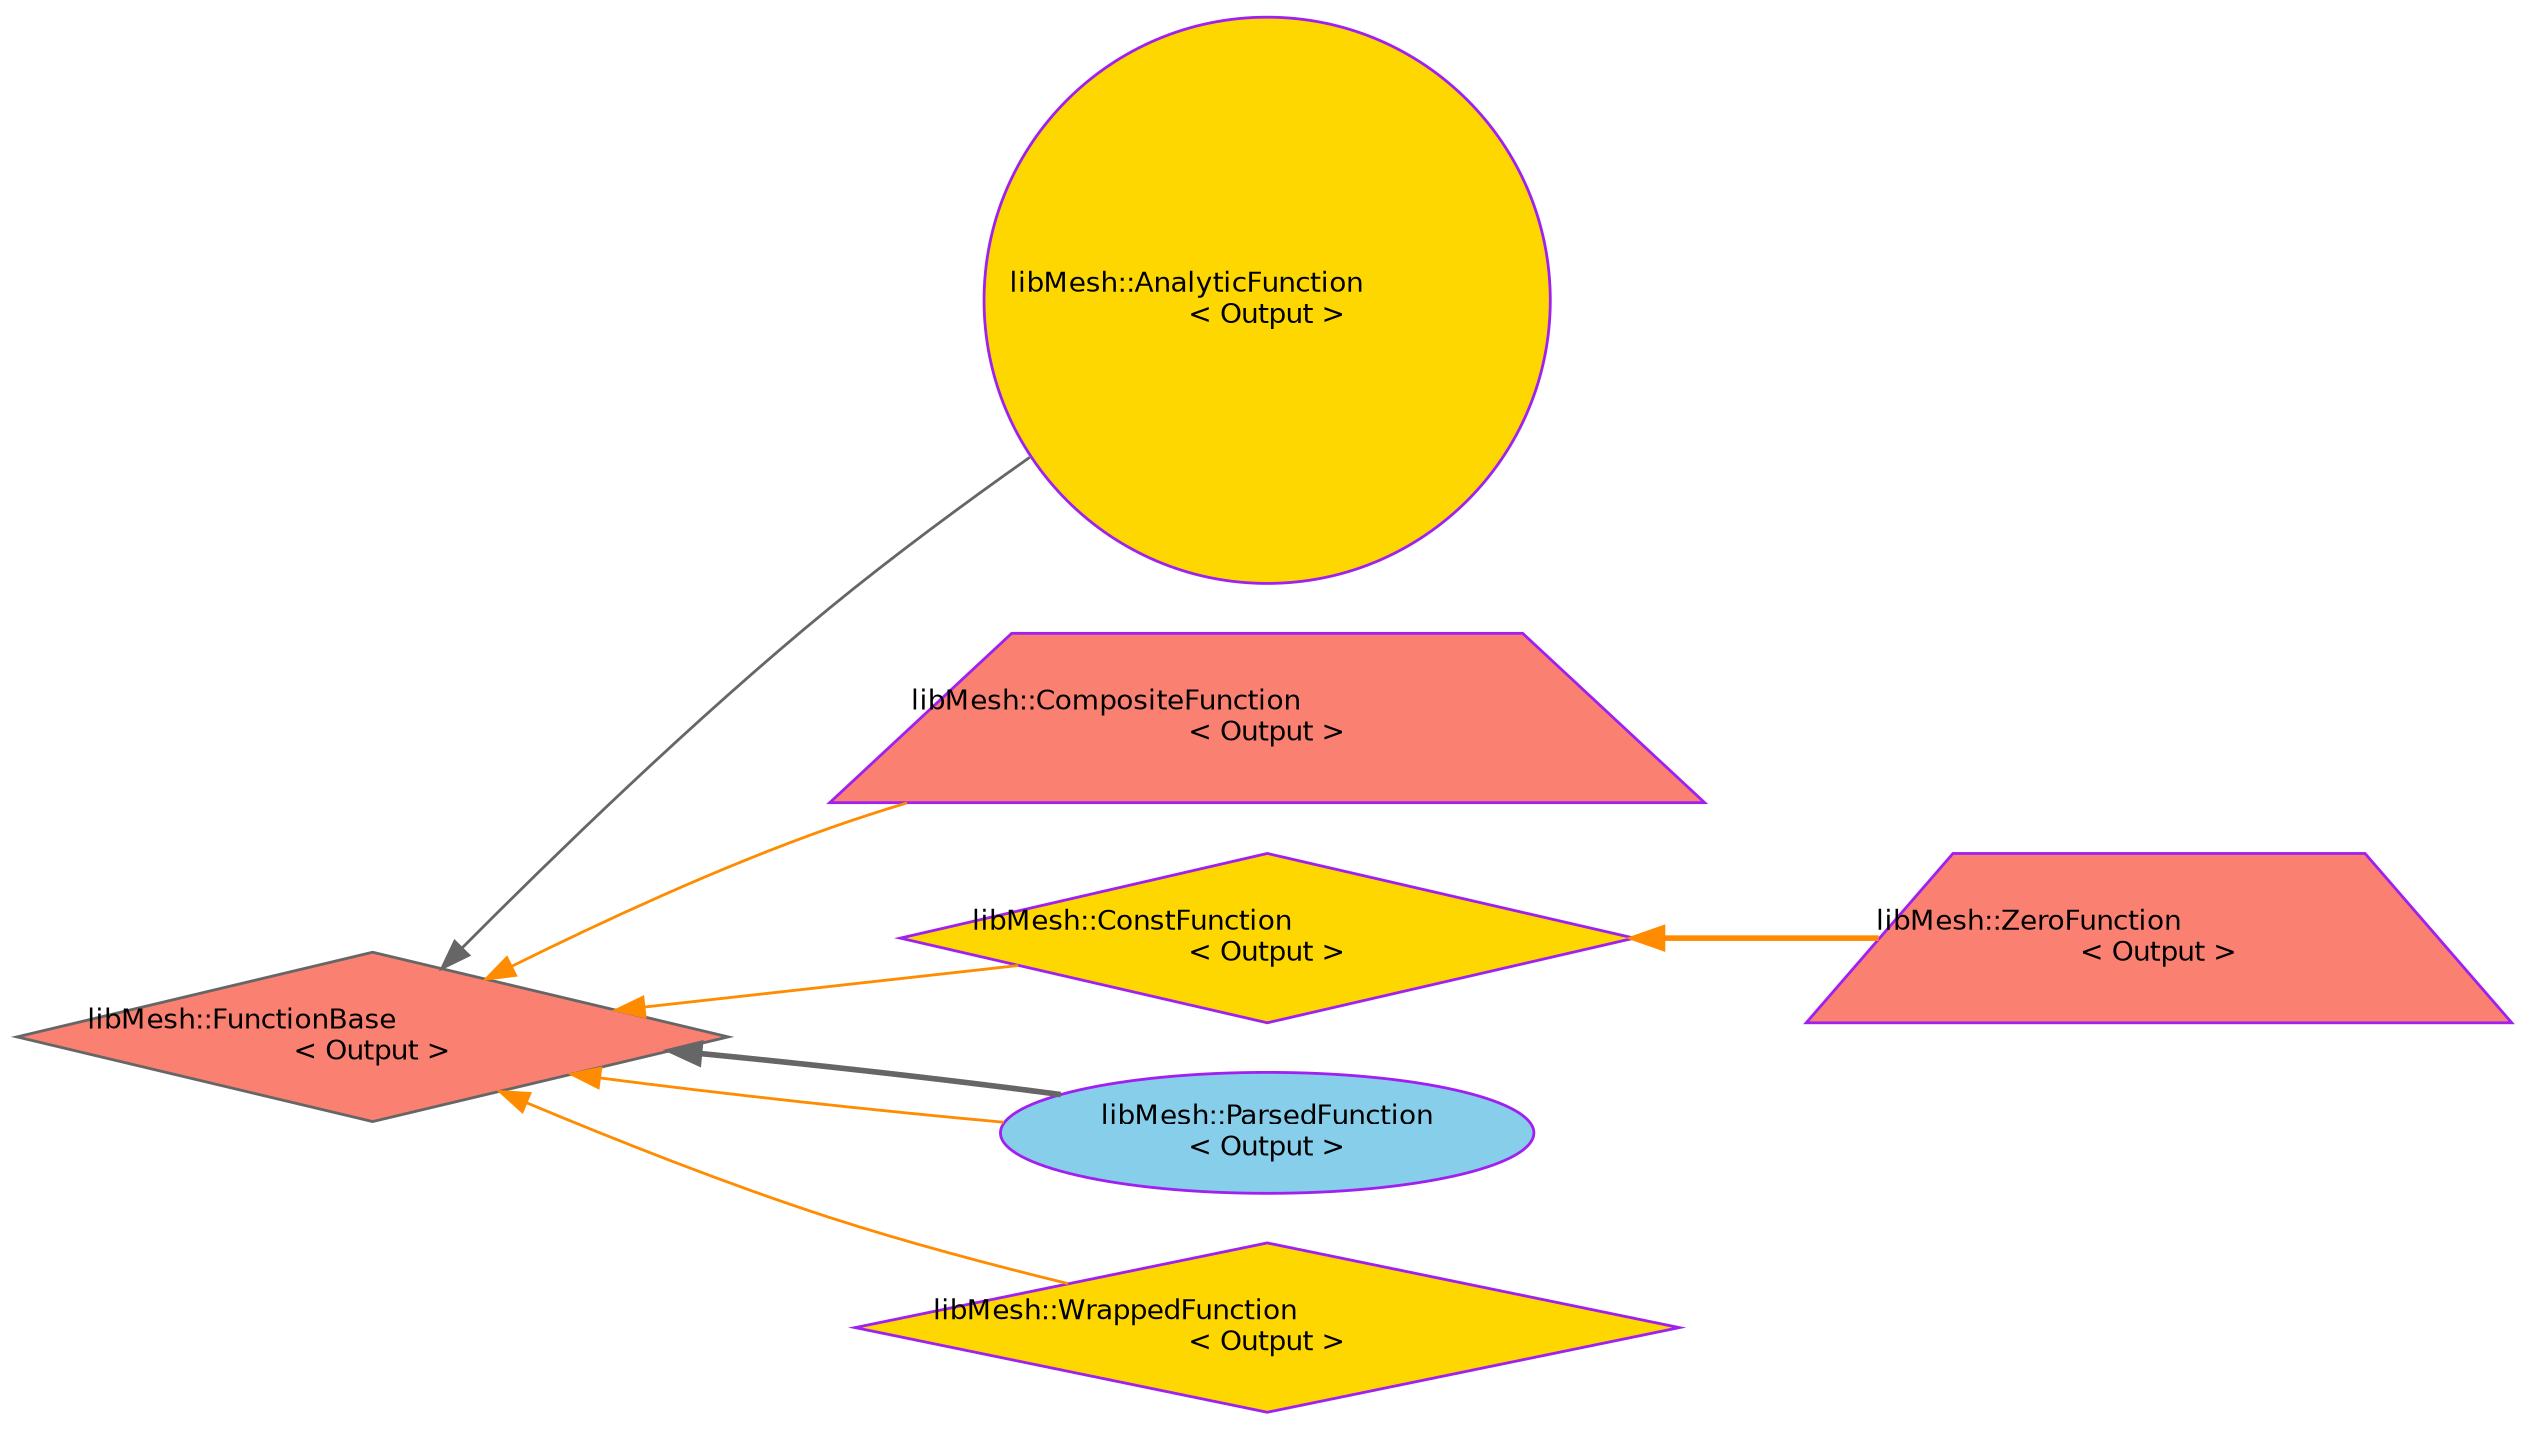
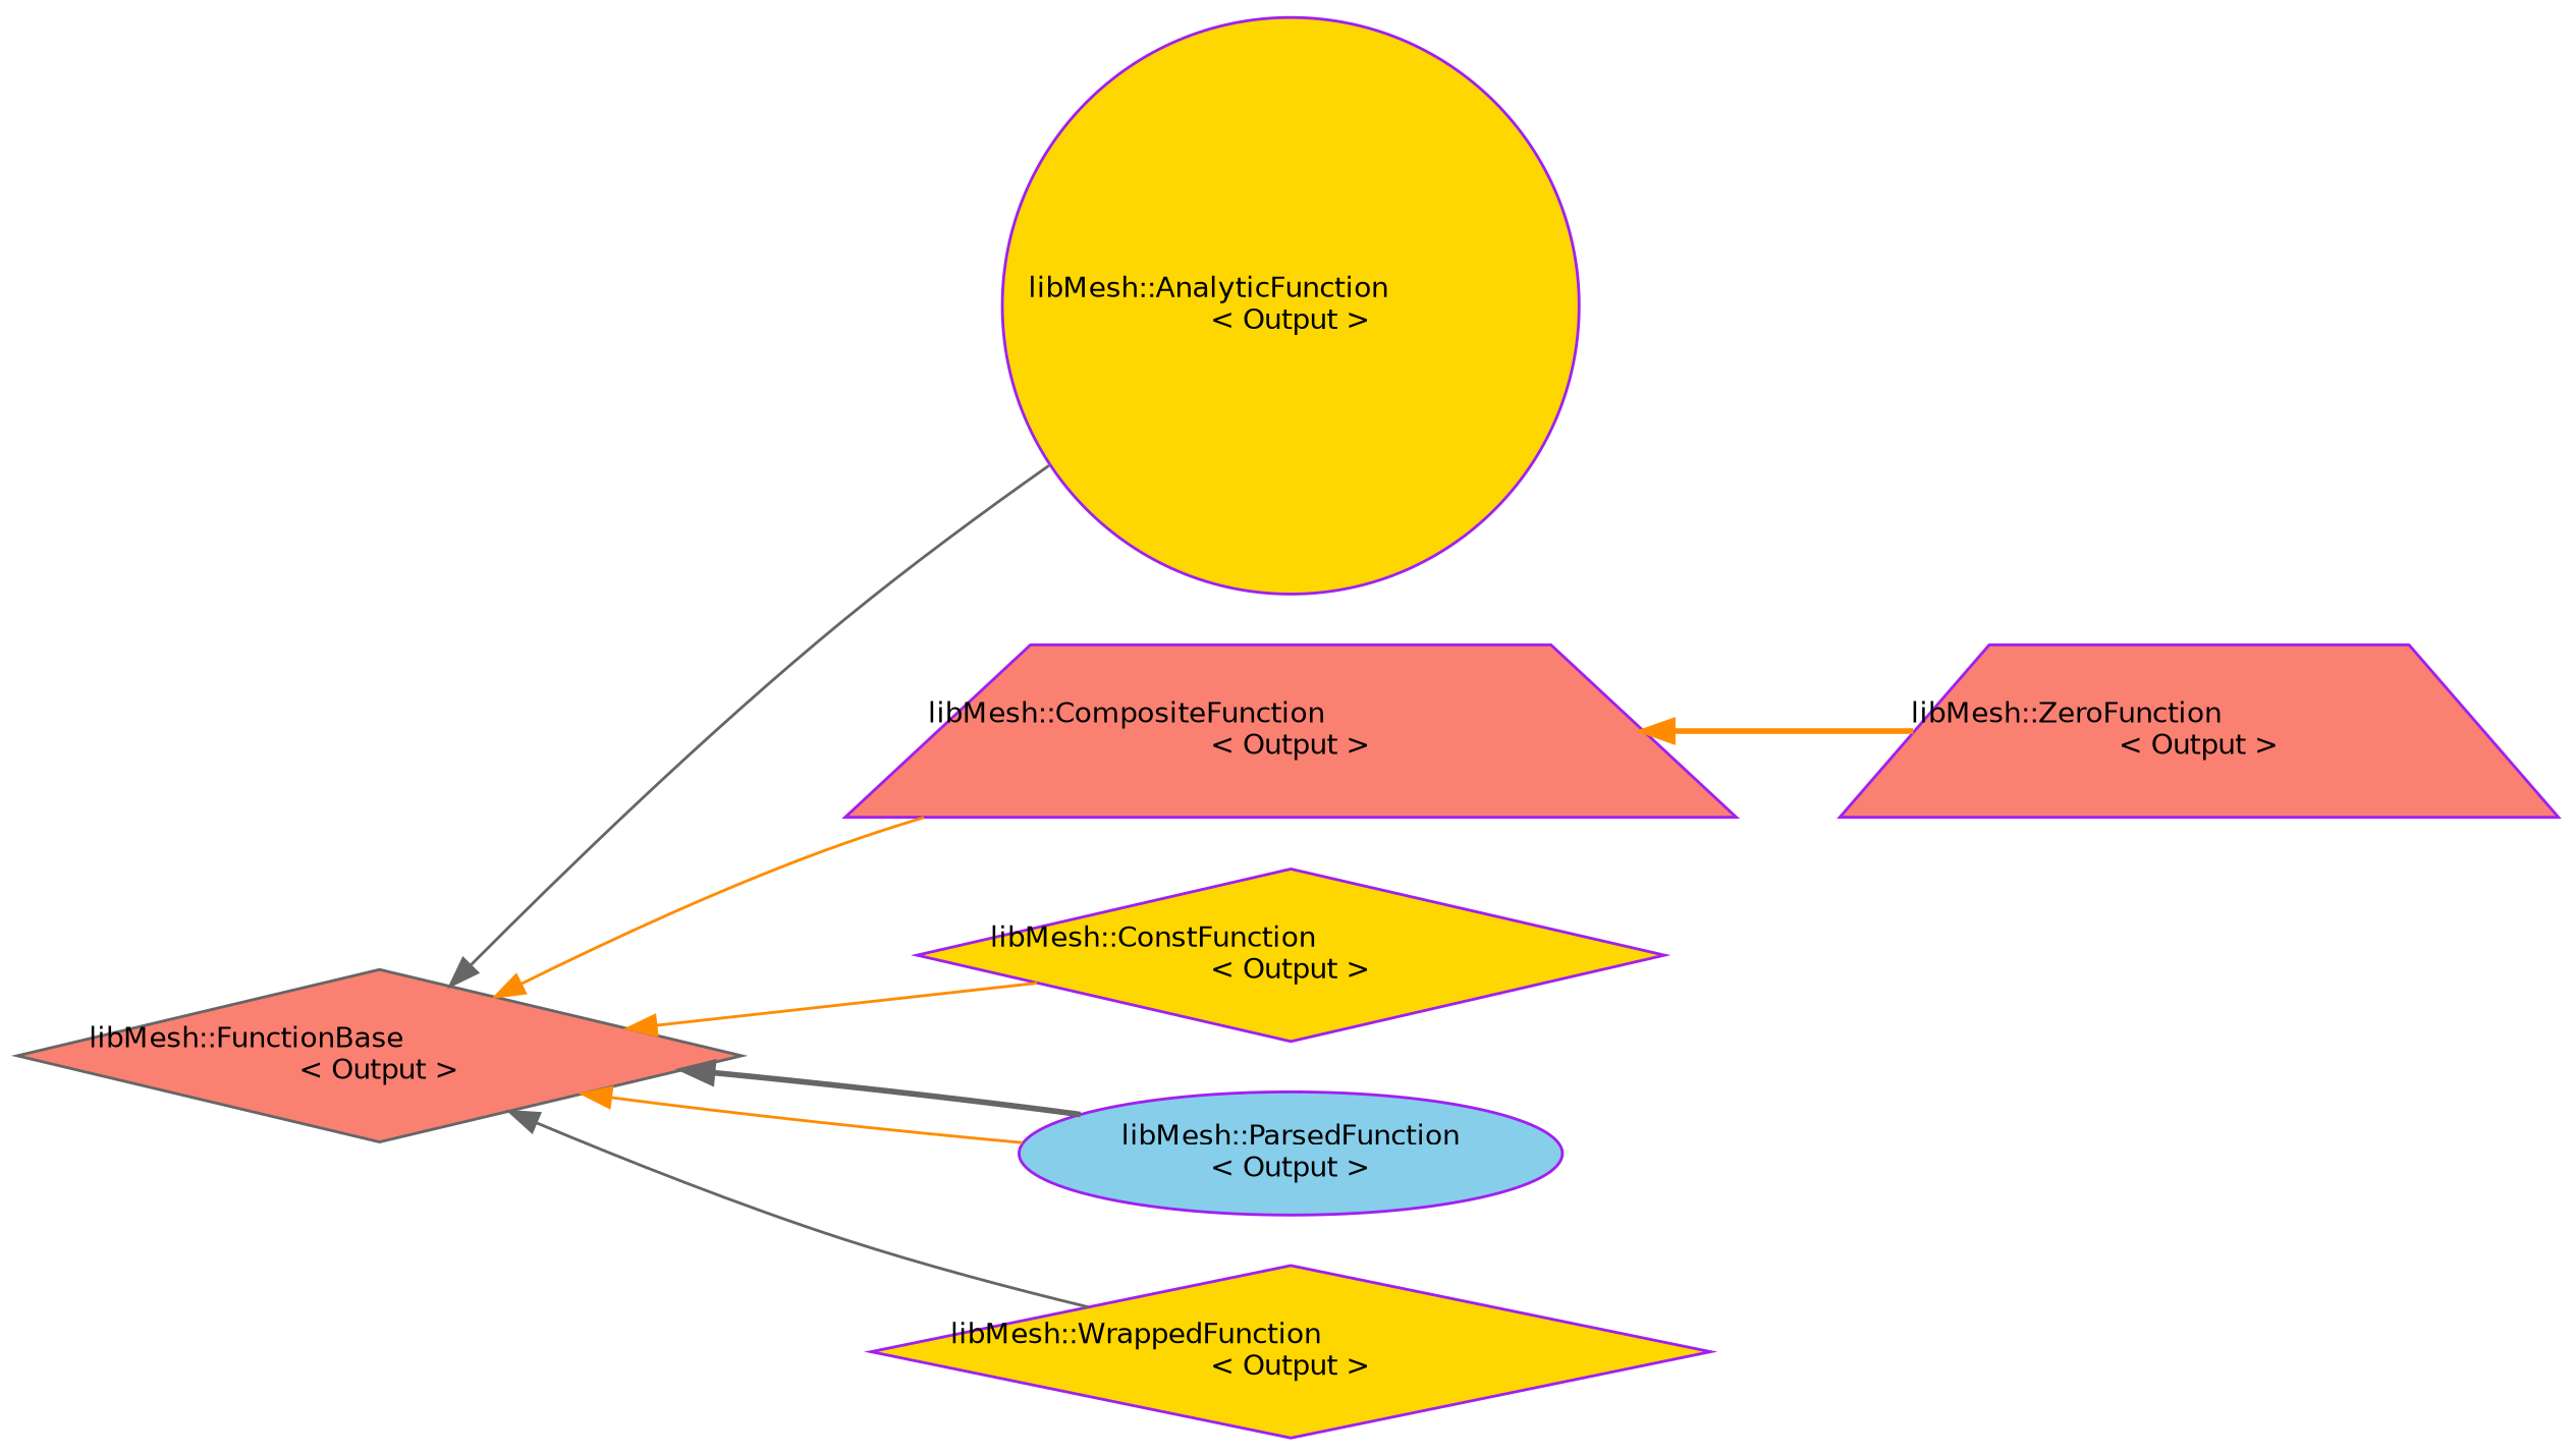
  digraph {
    rankdir=LR
    node [color=purple fillcolor=salmon fontname=Helvetica fontsize=10 shape=diamond style=filled]
    edge [color=darkorange dir=back fontname=Helvetica fontsize=10 labelfontname=Helvetica labelfontsize=10 style=solid]
    n1 [color=gray40 fontcolor=black height=0.2 label="libMesh::FunctionBase\l\< Output \>" width=0.4]
    n2 [fillcolor=gold height=0.2 label="libMesh::AnalyticFunction\l\< Output \>" shape=circle width=0.4]
    n3 [height=0.2 label="libMesh::CompositeFunction\l\< Output \>" shape=trapezium width=0.4]
    n4 [fillcolor=gold height=0.2 label="libMesh::ConstFunction\l\< Output \>" width=0.4]
    n5 [fillcolor=skyblue height=0.2 label="libMesh::ParsedFunction\l\< Output \>" shape=ellipse width=0.4]
    n6 [fillcolor=gold height=0.2 label="libMesh::WrappedFunction\l\< Output \>" width=0.4]
    n7 [height=0.2 label="libMesh::ZeroFunction\l\< Output \>" shape=trapezium width=0.4]
    n1 -> n2 [color=gray40]
    n1 -> n3
    n1 -> n4
    n1 -> n5
    n1 -> n5 [color=gray40 style=bold]
-   n1 -> n6
-   n4 -> n7 [style=bold]
+   n1 -> n6 [color=gray40]
+   n3 -> n7 [style=bold]
  }
